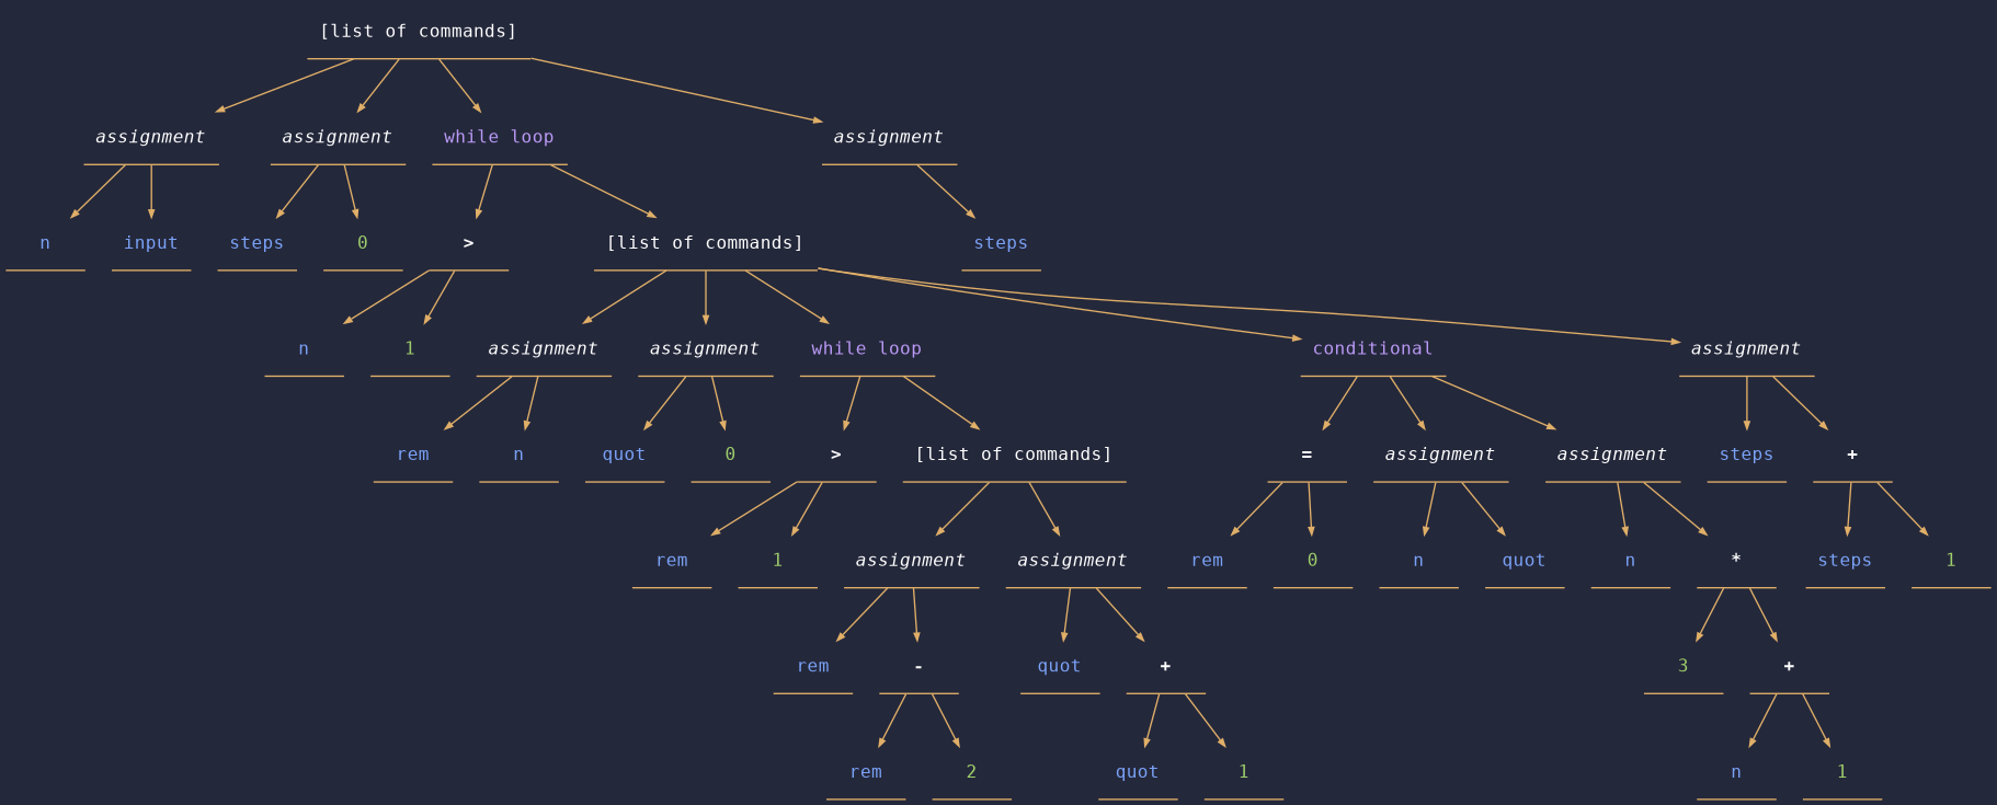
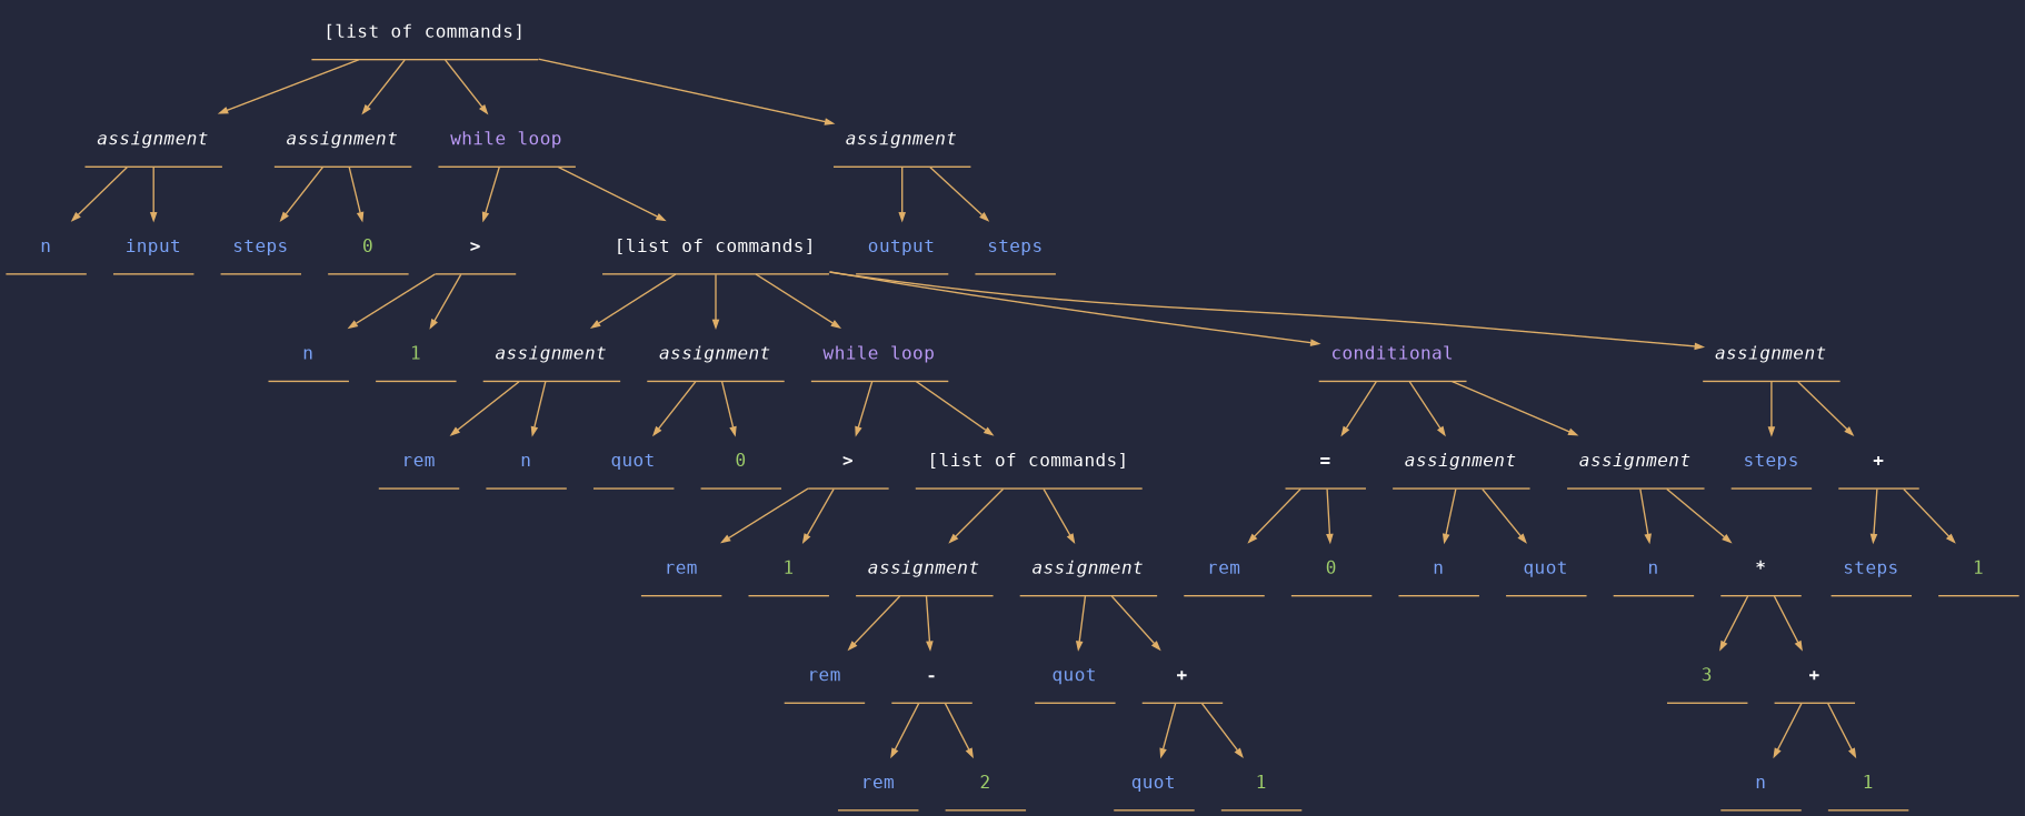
  digraph {
    bgcolor="#24283B"
    node [color="#E0AF68" fontcolor="#ffffff" fontname="Hack, monospace" fontsize=12 shape=underline]
    edge [arrowsize=0.5 color="#E0AF68"]
    n1 [label="[list of commands]"]
    n2 [fontname="Hack italic, monospace italic" label=assignment]
    n3 [fontname="Hack italic, monospace italic" label=assignment]
    n4 [fontcolor="#BB9AF7" label="while loop"]
    n5 [fontname="Hack italic, monospace italic" label=assignment]
    n6 [fontcolor="#7AA2F7" label=n]
    n7 [fontcolor="#7AA2F7" label=input]
    n8 [fontcolor="#7AA2F7" label=steps]
    n9 [fontcolor="#9ECE6A" label=0]
    n10 [fontname="Hack bold, monospace bold" label=">"]
    n11 [label="[list of commands]"]
    n12 [fontcolor="#7AA2F7" label=n]
    n13 [fontcolor="#9ECE6A" label=1]
    n14 [fontname="Hack italic, monospace italic" label=assignment]
    n15 [fontname="Hack italic, monospace italic" label=assignment]
    n16 [fontcolor="#BB9AF7" label="while loop"]
    n17 [fontcolor="#BB9AF7" label=conditional]
    n18 [fontname="Hack italic, monospace italic" label=assignment]
    n19 [fontcolor="#7AA2F7" label=rem]
    n20 [fontcolor="#7AA2F7" label=n]
    n21 [fontcolor="#7AA2F7" label=quot]
    n22 [fontcolor="#9ECE6A" label=0]
    n23 [fontname="Hack bold, monospace bold" label=">"]
    n24 [label="[list of commands]"]
    n25 [fontcolor="#7AA2F7" label=rem]
    n26 [fontcolor="#9ECE6A" label=1]
    n27 [fontname="Hack italic, monospace italic" label=assignment]
    n28 [fontname="Hack italic, monospace italic" label=assignment]
    n29 [fontcolor="#7AA2F7" label=rem]
    n30 [fontname="Hack bold, monospace bold" label="-"]
    n31 [fontcolor="#7AA2F7" label=rem]
    n32 [fontcolor="#9ECE6A" label=2]
    n33 [fontcolor="#7AA2F7" label=quot]
    n34 [fontname="Hack bold, monospace bold" label="+"]
    n35 [fontcolor="#7AA2F7" label=quot]
    n36 [fontcolor="#9ECE6A" label=1]
    n37 [fontname="Hack bold, monospace bold" label="="]
    n38 [fontname="Hack italic, monospace italic" label=assignment]
    n39 [fontname="Hack italic, monospace italic" label=assignment]
    n40 [fontcolor="#7AA2F7" label=rem]
    n41 [fontcolor="#9ECE6A" label=0]
    n42 [fontcolor="#7AA2F7" label=n]
    n43 [fontcolor="#7AA2F7" label=quot]
    n44 [fontcolor="#7AA2F7" label=n]
    n45 [fontname="Hack bold, monospace bold" label="*"]
    n46 [fontcolor="#9ECE6A" label=3]
    n47 [fontname="Hack bold, monospace bold" label="+"]
    n48 [fontcolor="#7AA2F7" label=n]
    n49 [fontcolor="#9ECE6A" label=1]
    n50 [fontcolor="#7AA2F7" label=steps]
    n51 [fontname="Hack bold, monospace bold" label="+"]
    n52 [fontcolor="#7AA2F7" label=steps]
    n53 [fontcolor="#9ECE6A" label=1]
+   n54 [fontcolor="#7AA2F7" label=output]
    n55 [fontcolor="#7AA2F7" label=steps]
    n1 -> n2
    n1 -> n3
    n1 -> n4
    n1 -> n5
    n2 -> n6
    n2 -> n7
    n3 -> n8
    n3 -> n9
    n4 -> n10
    n4 -> n11
+   n5 -> n54
    n5 -> n55
    n10 -> n12
    n10 -> n13
    n11 -> n14
    n11 -> n15
    n11 -> n16
    n11 -> n17
    n11 -> n18
    n14 -> n19
    n14 -> n20
    n15 -> n21
    n15 -> n22
    n16 -> n23
    n16 -> n24
    n17 -> n37
    n17 -> n38
    n17 -> n39
    n18 -> n50
    n18 -> n51
    n23 -> n25
    n23 -> n26
    n24 -> n27
    n24 -> n28
    n27 -> n29
    n27 -> n30
    n28 -> n33
    n28 -> n34
    n30 -> n31
    n30 -> n32
    n34 -> n35
    n34 -> n36
    n37 -> n40
    n37 -> n41
    n38 -> n42
    n38 -> n43
    n39 -> n44
    n39 -> n45
    n45 -> n46
    n45 -> n47
    n47 -> n48
    n47 -> n49
    n51 -> n52
    n51 -> n53
  }
